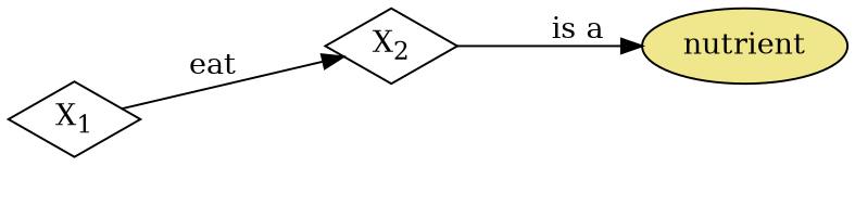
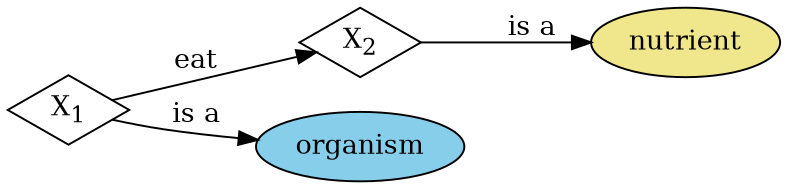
  digraph {
    rankdir=LR
    n1 [label=<X<SUB>1</SUB>> shape=diamond]
    n2 [label=<X<SUB>2</SUB>> shape=diamond]
+   organism [style=filled fillcolor=skyblue]
    nutrient [style=filled fillcolor=khaki]
    n1 -> n2 [label=" eat"]
+   n1 -> organism [label=" is a"]
    n2 -> nutrient [label=" is a"]
  }
